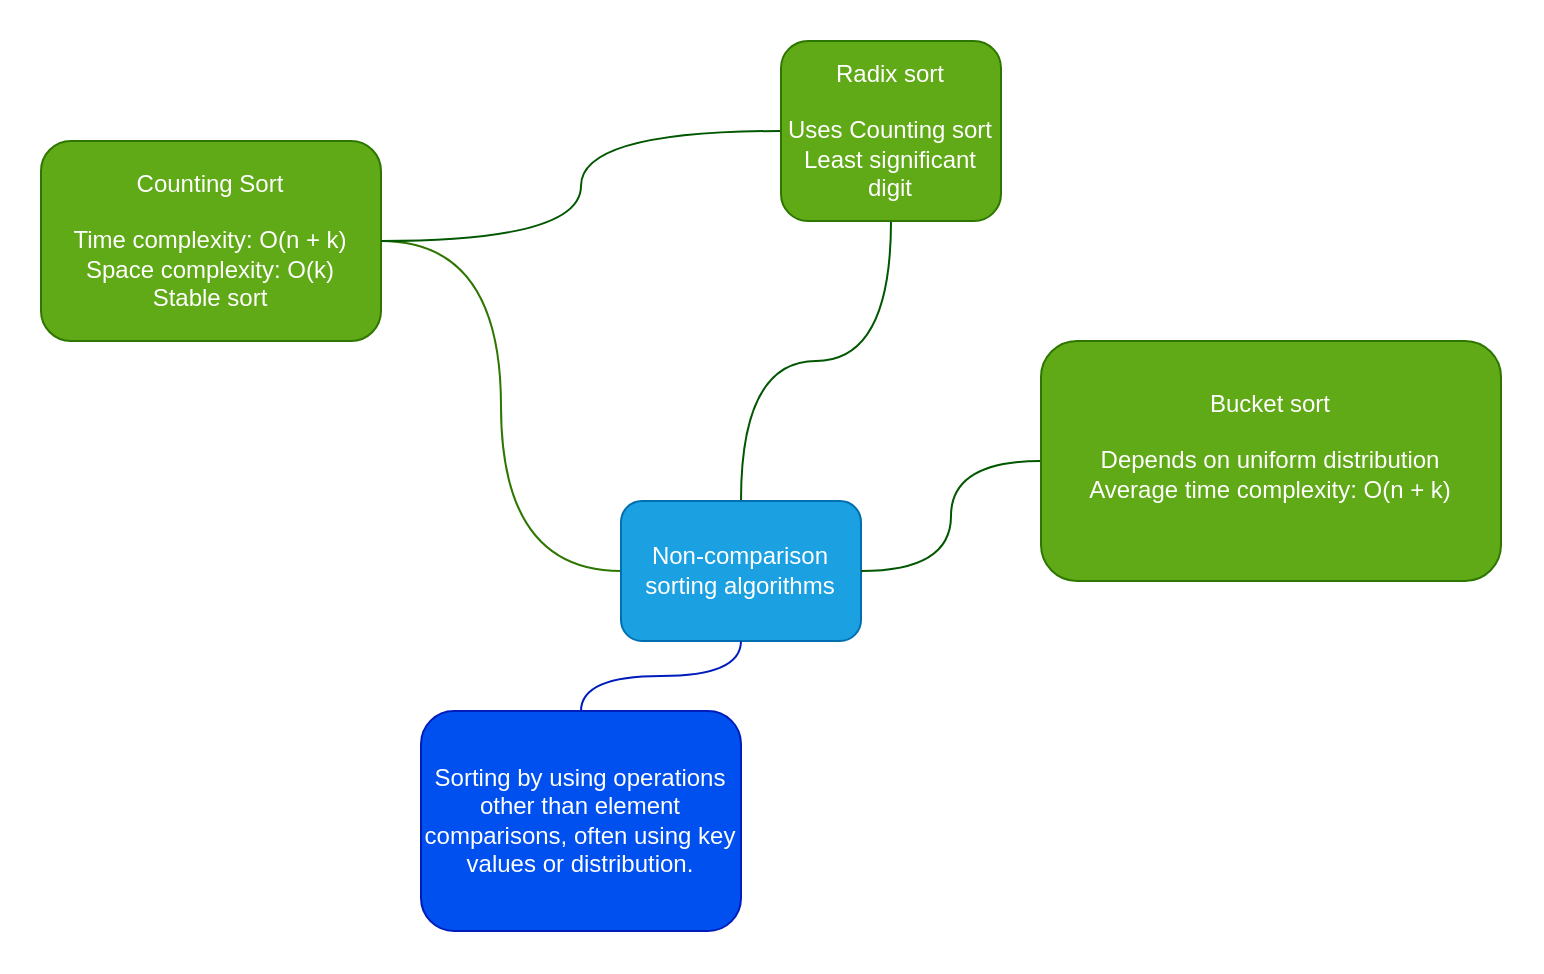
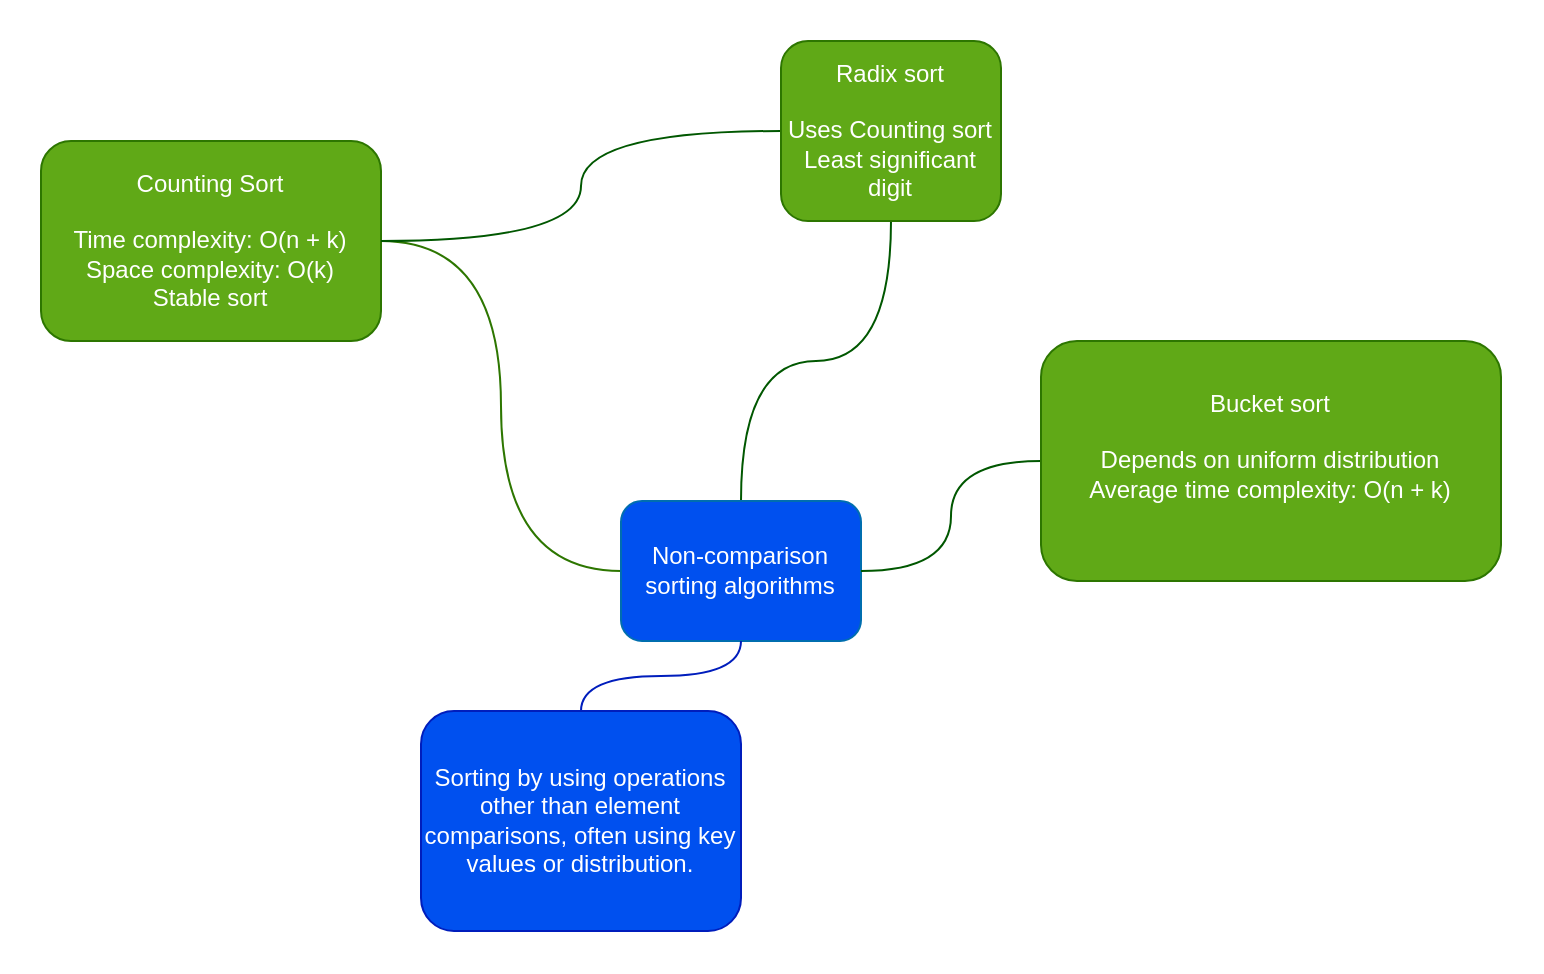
  <mxCell id="0" />
  <mxCell id="1" parent="0" />
  <mxCell id="2" style="edgeStyle=orthogonalEdgeStyle;html=1;entryX=1;entryY=0.5;entryDx=0;entryDy=0;strokeColor=none;curved=1;endArrow=none;endFill=0;" edge="1" parent="1" source="5" target="6"><mxGeometry relative="1" as="geometry" /></mxCell>
  <mxCell id="3" style="edgeStyle=orthogonalEdgeStyle;html=1;entryX=1;entryY=0.5;entryDx=0;entryDy=0;endArrow=none;endFill=0;curved=1;fillColor=#60a917;strokeColor=#2D7600;" edge="1" parent="1" source="5" target="6"><mxGeometry relative="1" as="geometry" /></mxCell>
  <mxCell id="4" style="edgeStyle=orthogonalEdgeStyle;html=1;entryX=0.5;entryY=1;entryDx=0;entryDy=0;curved=1;fillColor=#008a00;strokeColor=#005700;endArrow=none;endFill=0;" edge="1" parent="1" source="5" target="10"><mxGeometry relative="1" as="geometry" /></mxCell>
- <mxCell id="5" value="Non-comparison&lt;div&gt;sorting algorithms&lt;/div&gt;" style="rounded=1;whiteSpace=wrap;html=1;fillColor=#1ba1e2;fontColor=#ffffff;strokeColor=#006EAF;" vertex="1" parent="1"><mxGeometry x="310" y="250" width="120" height="70" as="geometry" /></mxCell>
+ <mxCell id="5" value="Non-comparison&lt;div&gt;sorting algorithms&lt;/div&gt;" style="rounded=1;whiteSpace=wrap;html=1;fillColor=#0050ef;fontColor=#ffffff;strokeColor=#006EAF;" vertex="1" parent="1"><mxGeometry x="310" y="250" width="120" height="70" as="geometry" /></mxCell>
  <mxCell id="6" value="Counting Sort&lt;div&gt;&lt;font color=&quot;#121212&quot;&gt;&lt;br&gt;&lt;/font&gt;&lt;div&gt;Time complexity: O(n + k)&lt;font color=&quot;#ffffff&quot;&gt;&lt;br&gt;&lt;/font&gt;&lt;div&gt;Space complexity: O(k)&lt;/div&gt;&lt;/div&gt;&lt;div&gt;Stable sort&lt;/div&gt;&lt;/div&gt;" style="rounded=1;whiteSpace=wrap;html=1;fillColor=#60a917;fontColor=#ffffff;strokeColor=#2D7600;" vertex="1" parent="1"><mxGeometry x="20" y="70" width="170" height="100" as="geometry" /></mxCell>
  <mxCell id="7" style="edgeStyle=orthogonalEdgeStyle;html=1;entryX=0.5;entryY=1;entryDx=0;entryDy=0;curved=1;endArrow=none;endFill=0;fillColor=#0050ef;strokeColor=#001DBC;" edge="1" parent="1" source="8" target="5"><mxGeometry relative="1" as="geometry" /></mxCell>
  <mxCell id="8" value="&lt;meta charset=&quot;utf-8&quot;&gt;Sorting by using operations other than element comparisons, often using key values or distribution." style="rounded=1;whiteSpace=wrap;html=1;fillColor=#0050ef;fontColor=#ffffff;strokeColor=#001DBC;" vertex="1" parent="1"><mxGeometry x="210" y="355" width="160" height="110" as="geometry" /></mxCell>
  <mxCell id="9" style="edgeStyle=orthogonalEdgeStyle;html=1;curved=1;fillColor=#008a00;strokeColor=#005700;endArrow=none;endFill=0;" edge="1" parent="1" source="10" target="6"><mxGeometry relative="1" as="geometry" /></mxCell>
  <mxCell id="10" value="Radix sort&lt;div&gt;&lt;font color=&quot;#121212&quot;&gt;&lt;br&gt;&lt;/font&gt;&lt;div&gt;Uses Counting sort&lt;/div&gt;&lt;div&gt;Least significant digit&lt;/div&gt;&lt;/div&gt;" style="rounded=1;whiteSpace=wrap;html=1;fillColor=#60a917;fontColor=#ffffff;strokeColor=#2D7600;" vertex="1" parent="1"><mxGeometry x="390" y="20" width="110" height="90" as="geometry" /></mxCell>
  <mxCell id="11" style="edgeStyle=orthogonalEdgeStyle;html=1;entryX=1;entryY=0.5;entryDx=0;entryDy=0;curved=1;endArrow=none;endFill=0;fillColor=#008a00;strokeColor=#005700;" edge="1" parent="1" source="12" target="5"><mxGeometry relative="1" as="geometry" /></mxCell>
  <mxCell id="12" value="Bucket sort&lt;div&gt;&lt;br&gt;&lt;/div&gt;&lt;div&gt;Depends on uniform distribution&lt;/div&gt;&lt;div&gt;Average time complexity: O(n + k)&lt;br&gt;&lt;br&gt;&lt;/div&gt;" style="rounded=1;whiteSpace=wrap;html=1;fillColor=#60a917;fontColor=#ffffff;strokeColor=#2D7600;" vertex="1" parent="1"><mxGeometry x="520" y="170" width="230" height="120" as="geometry" /></mxCell>
